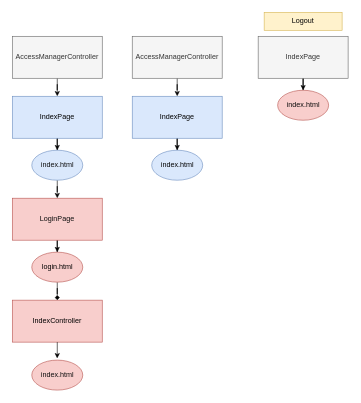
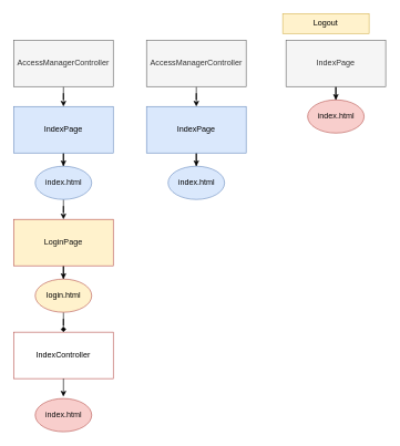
  <mxCell id="0" />
  <mxCell id="1" parent="0" />
  <mxCell id="2" style="edgeStyle=orthogonalEdgeStyle;rounded=0;orthogonalLoop=1;jettySize=auto;html=1;entryX=0.5;entryY=0;entryDx=0;entryDy=0;" edge="1" parent="1" source="3" target="5"><mxGeometry relative="1" as="geometry" /></mxCell>
  <mxCell id="3" value="AccessManagerController" style="rounded=0;whiteSpace=wrap;html=1;fillColor=#f5f5f5;fontColor=#333333;strokeColor=#666666;" vertex="1" parent="1"><mxGeometry x="20" y="60" width="150" height="70" as="geometry" /></mxCell>
  <mxCell id="4" value="" style="edgeStyle=orthogonalEdgeStyle;rounded=0;orthogonalLoop=1;jettySize=auto;html=1;" edge="1" parent="1" source="5" target="14"><mxGeometry relative="1" as="geometry" /></mxCell>
  <mxCell id="5" value="&lt;font color=&quot;#000000&quot;&gt;IndexPage&lt;/font&gt;" style="rounded=0;whiteSpace=wrap;html=1;fillColor=#dae8fc;strokeColor=#6c8ebf;" vertex="1" parent="1"><mxGeometry x="20" y="160" width="150" height="70" as="geometry" /></mxCell>
  <mxCell id="6" style="edgeStyle=orthogonalEdgeStyle;rounded=0;orthogonalLoop=1;jettySize=auto;html=1;entryX=0.5;entryY=0;entryDx=0;entryDy=0;" edge="1" parent="1" source="7" target="16"><mxGeometry relative="1" as="geometry" /></mxCell>
- <mxCell id="7" value="&lt;font color=&quot;#0d0d0d&quot;&gt;LoginPage&lt;/font&gt;" style="rounded=0;whiteSpace=wrap;html=1;fillColor=#f8cecc;strokeColor=#b85450;" vertex="1" parent="1"><mxGeometry x="20" y="330" width="150" height="70" as="geometry" /></mxCell>
- <mxCell id="8" value="&lt;font color=&quot;#000000&quot;&gt;IndexController&lt;/font&gt;" style="rounded=0;whiteSpace=wrap;html=1;fillColor=#f8cecc;strokeColor=#b85450;" vertex="1" parent="1"><mxGeometry x="20" y="500" width="150" height="70" as="geometry" /></mxCell>
- <mxCell id="9" value="&lt;font color=&quot;#000000&quot;&gt;Logout&lt;/font&gt;" style="text;html=1;strokeColor=#d6b656;fillColor=#fff2cc;align=center;verticalAlign=middle;whiteSpace=wrap;rounded=0;" vertex="1" parent="1"><mxGeometry x="440" y="20" width="130" height="30" as="geometry" /></mxCell>
+ <mxCell id="7" value="&lt;font color=&quot;#0d0d0d&quot;&gt;LoginPage&lt;/font&gt;" style="rounded=0;whiteSpace=wrap;html=1;fillColor=#fff2cc;strokeColor=#b85450;" vertex="1" parent="1"><mxGeometry x="20" y="330" width="150" height="70" as="geometry" /></mxCell>
+ <mxCell id="8" value="&lt;font color=&quot;#000000&quot;&gt;IndexController&lt;/font&gt;" style="rounded=0;whiteSpace=wrap;html=1;fillColor=#ffffff;strokeColor=#b85450;" vertex="1" parent="1"><mxGeometry x="20" y="500" width="150" height="70" as="geometry" /></mxCell>
+ <mxCell id="9" value="&lt;font color=&quot;#000000&quot;&gt;Logout&lt;/font&gt;" style="text;html=1;strokeColor=#d6b656;fillColor=#fff2cc;align=center;verticalAlign=middle;whiteSpace=wrap;rounded=0;" vertex="1" parent="1"><mxGeometry x="425" y="20" width="130" height="30" as="geometry" /></mxCell>
  <mxCell id="10" style="edgeStyle=orthogonalEdgeStyle;rounded=0;orthogonalLoop=1;jettySize=auto;html=1;" edge="1" parent="1" source="11" target="12"><mxGeometry relative="1" as="geometry"><mxPoint x="325" y="180" as="targetPoint" /></mxGeometry></mxCell>
  <mxCell id="11" value="IndexPage" style="rounded=0;whiteSpace=wrap;html=1;fillColor=#f5f5f5;fontColor=#333333;strokeColor=#666666;" vertex="1" parent="1"><mxGeometry x="430" y="60" width="150" height="70" as="geometry" /></mxCell>
  <mxCell id="12" value="&lt;font color=&quot;#0d0d0d&quot;&gt;index.html&lt;/font&gt;" style="ellipse;whiteSpace=wrap;html=1;fillColor=#f8cecc;strokeColor=#b85450;" vertex="1" parent="1"><mxGeometry x="462.5" y="150" width="85" height="50" as="geometry" /></mxCell>
  <mxCell id="13" style="edgeStyle=orthogonalEdgeStyle;rounded=0;orthogonalLoop=1;jettySize=auto;html=1;entryX=0.5;entryY=0;entryDx=0;entryDy=0;" edge="1" parent="1" source="14" target="7"><mxGeometry relative="1" as="geometry" /></mxCell>
  <mxCell id="14" value="&lt;font color=&quot;#0d0d0d&quot;&gt;index.html&lt;/font&gt;" style="ellipse;whiteSpace=wrap;html=1;fillColor=#dae8fc;strokeColor=#6c8ebf;" vertex="1" parent="1"><mxGeometry x="52.5" y="250" width="85" height="50" as="geometry" /></mxCell>
  <mxCell id="15" style="edgeStyle=orthogonalEdgeStyle;rounded=0;orthogonalLoop=1;jettySize=auto;html=1;entryX=0.5;entryY=0;entryDx=0;entryDy=0;endArrow=diamond;" edge="1" parent="1" source="16" target="8"><mxGeometry relative="1" as="geometry" /></mxCell>
- <mxCell id="16" value="&lt;font color=&quot;#000000&quot;&gt;login.html&lt;/font&gt;" style="ellipse;whiteSpace=wrap;html=1;fillColor=#f8cecc;strokeColor=#b85450;" vertex="1" parent="1"><mxGeometry x="52.5" y="420" width="85" height="50" as="geometry" /></mxCell>
+ <mxCell id="16" value="&lt;font color=&quot;#000000&quot;&gt;login.html&lt;/font&gt;" style="ellipse;whiteSpace=wrap;html=1;fillColor=#fff2cc;strokeColor=#b85450;" vertex="1" parent="1"><mxGeometry x="52.5" y="420" width="85" height="50" as="geometry" /></mxCell>
  <mxCell id="17" value="&lt;font color=&quot;#0d0d0d&quot;&gt;index.html&lt;/font&gt;" style="ellipse;whiteSpace=wrap;html=1;fillColor=#f8cecc;strokeColor=#b85450;" vertex="1" parent="1"><mxGeometry x="52.5" y="600" width="85" height="50" as="geometry" /></mxCell>
  <mxCell id="18" style="edgeStyle=orthogonalEdgeStyle;rounded=0;orthogonalLoop=1;jettySize=auto;html=1;entryX=0.498;entryY=-0.06;entryDx=0;entryDy=0;entryPerimeter=0;" edge="1" parent="1" source="8" target="17"><mxGeometry relative="1" as="geometry" /></mxCell>
  <mxCell id="19" style="edgeStyle=orthogonalEdgeStyle;rounded=0;orthogonalLoop=1;jettySize=auto;html=1;entryX=0.5;entryY=0;entryDx=0;entryDy=0;" edge="1" parent="1" source="20" target="22"><mxGeometry relative="1" as="geometry" /></mxCell>
  <mxCell id="20" value="AccessManagerController" style="rounded=0;whiteSpace=wrap;html=1;fillColor=#f5f5f5;fontColor=#333333;strokeColor=#666666;" vertex="1" parent="1"><mxGeometry x="220" y="60" width="150" height="70" as="geometry" /></mxCell>
  <mxCell id="21" style="edgeStyle=orthogonalEdgeStyle;rounded=0;orthogonalLoop=1;jettySize=auto;html=1;" edge="1" parent="1" source="22" target="23"><mxGeometry relative="1" as="geometry" /></mxCell>
  <mxCell id="22" value="IndexPage" style="rounded=0;whiteSpace=wrap;html=1;fillColor=#dae8fc;strokeColor=#6c8ebf;" vertex="1" parent="1"><mxGeometry x="220" y="160" width="150" height="70" as="geometry" /></mxCell>
  <mxCell id="23" value="index.html" style="ellipse;whiteSpace=wrap;html=1;fillColor=#dae8fc;strokeColor=#6c8ebf;" vertex="1" parent="1"><mxGeometry x="252.5" y="250" width="85" height="50" as="geometry" /></mxCell>
